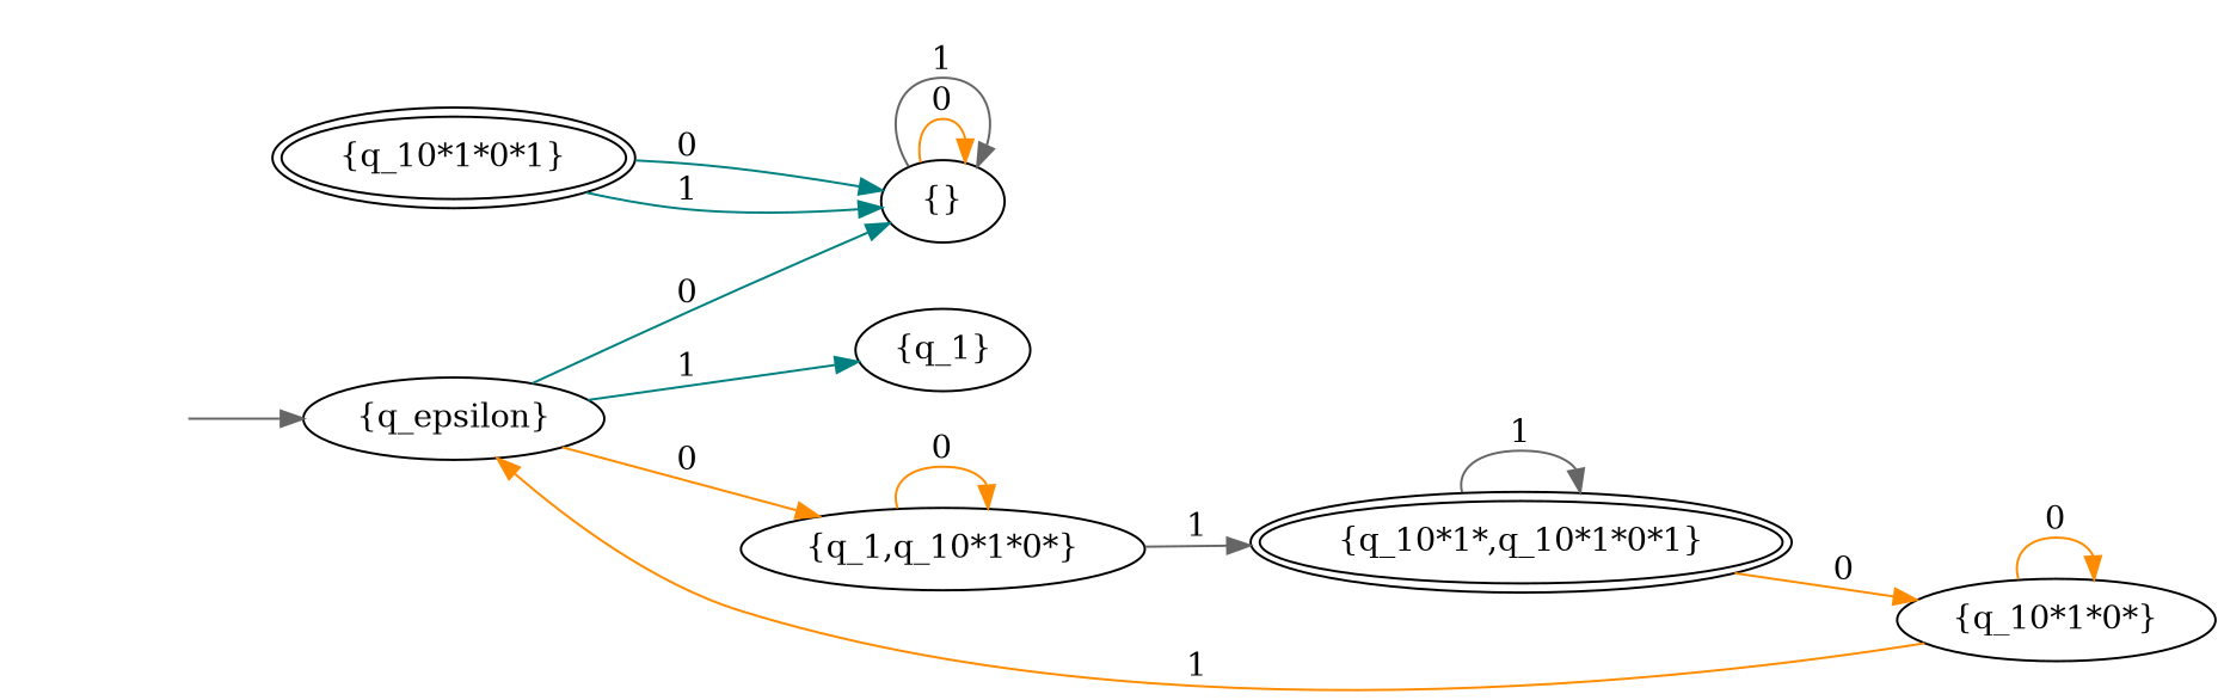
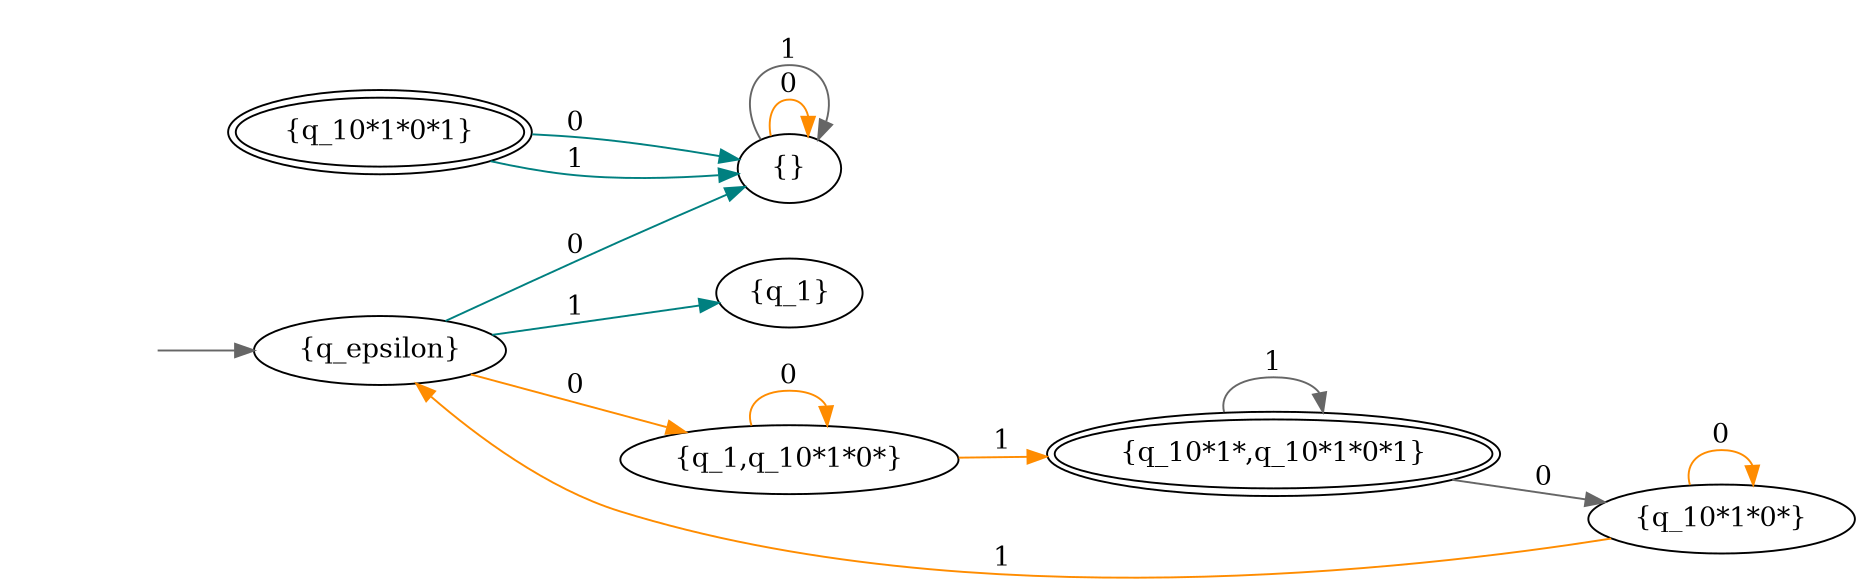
  digraph {
    rankdir=LR
    edge [color=darkorange]
    n1 [label="{q_epsilon}"]
    n2 [label="{}"]
    n3 [label="{q_1}"]
    n4 [label="{q_1,q_10*1*0*}"]
    n5 [label="{q_10*1*,q_10*1*0*1}" peripheries=2]
    n6 [label="{q_10*1*0*}"]
    n7 [label="{q_10*1*0*1}" peripheries=2]
    start0 [style=invis]
    n1 -> n2 [color=teal label=0]
    n1 -> n3 [color=teal label=1]
    n1 -> n4 [label=0]
    n2 -> n2 [label=0]
    n2 -> n2 [color=gray40 label=1]
    n4 -> n4 [label=0]
-   n4 -> n5 [color=gray40 label=1]
+   n4 -> n5 [label=1]
    n5 -> n5 [color=gray40 label=1]
-   n5 -> n6 [label=0]
+   n5 -> n6 [color=gray40 label=0]
    n6 -> n1 [label=1]
    n6 -> n6 [label=0]
    n7 -> n2 [color=teal label=0]
    n7 -> n2 [color=teal label=1]
    start0 -> n1 [color=gray40]
  }
